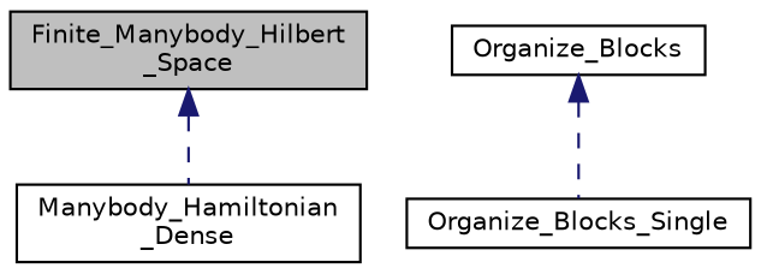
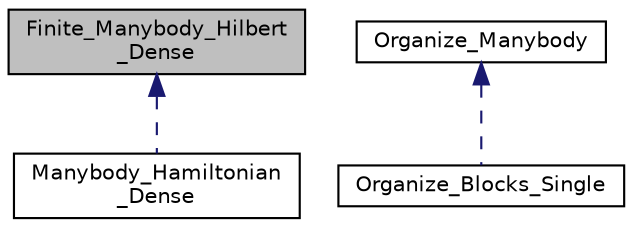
  digraph {
    node [color=black fillcolor=white fontname=Helvetica fontsize=10 shape=record style=filled]
    edge [color=midnightblue dir=back fontname=Helvetica fontsize=10 labelfontname=Helvetica labelfontsize=10 style=dashed]
-   n1 [fillcolor=grey75 fontcolor=black height=0.2 label="Finite_Manybody_Hilbert\l_Space" width=0.4]
+   n1 [fillcolor=grey75 fontcolor=black height=0.2 label="Finite_Manybody_Hilbert\l_Dense" width=0.4]
    n2 [height=0.2 label="Manybody_Hamiltonian\l_Dense" width=0.4]
    n3 [height=0.2 label=Organize_Blocks_Single width=0.4]
-   n4 [height=0.2 label=Organize_Blocks width=0.4]
+   n4 [height=0.2 label=Organize_Manybody width=0.4]
    n1 -> n2
    n4 -> n3
  }
